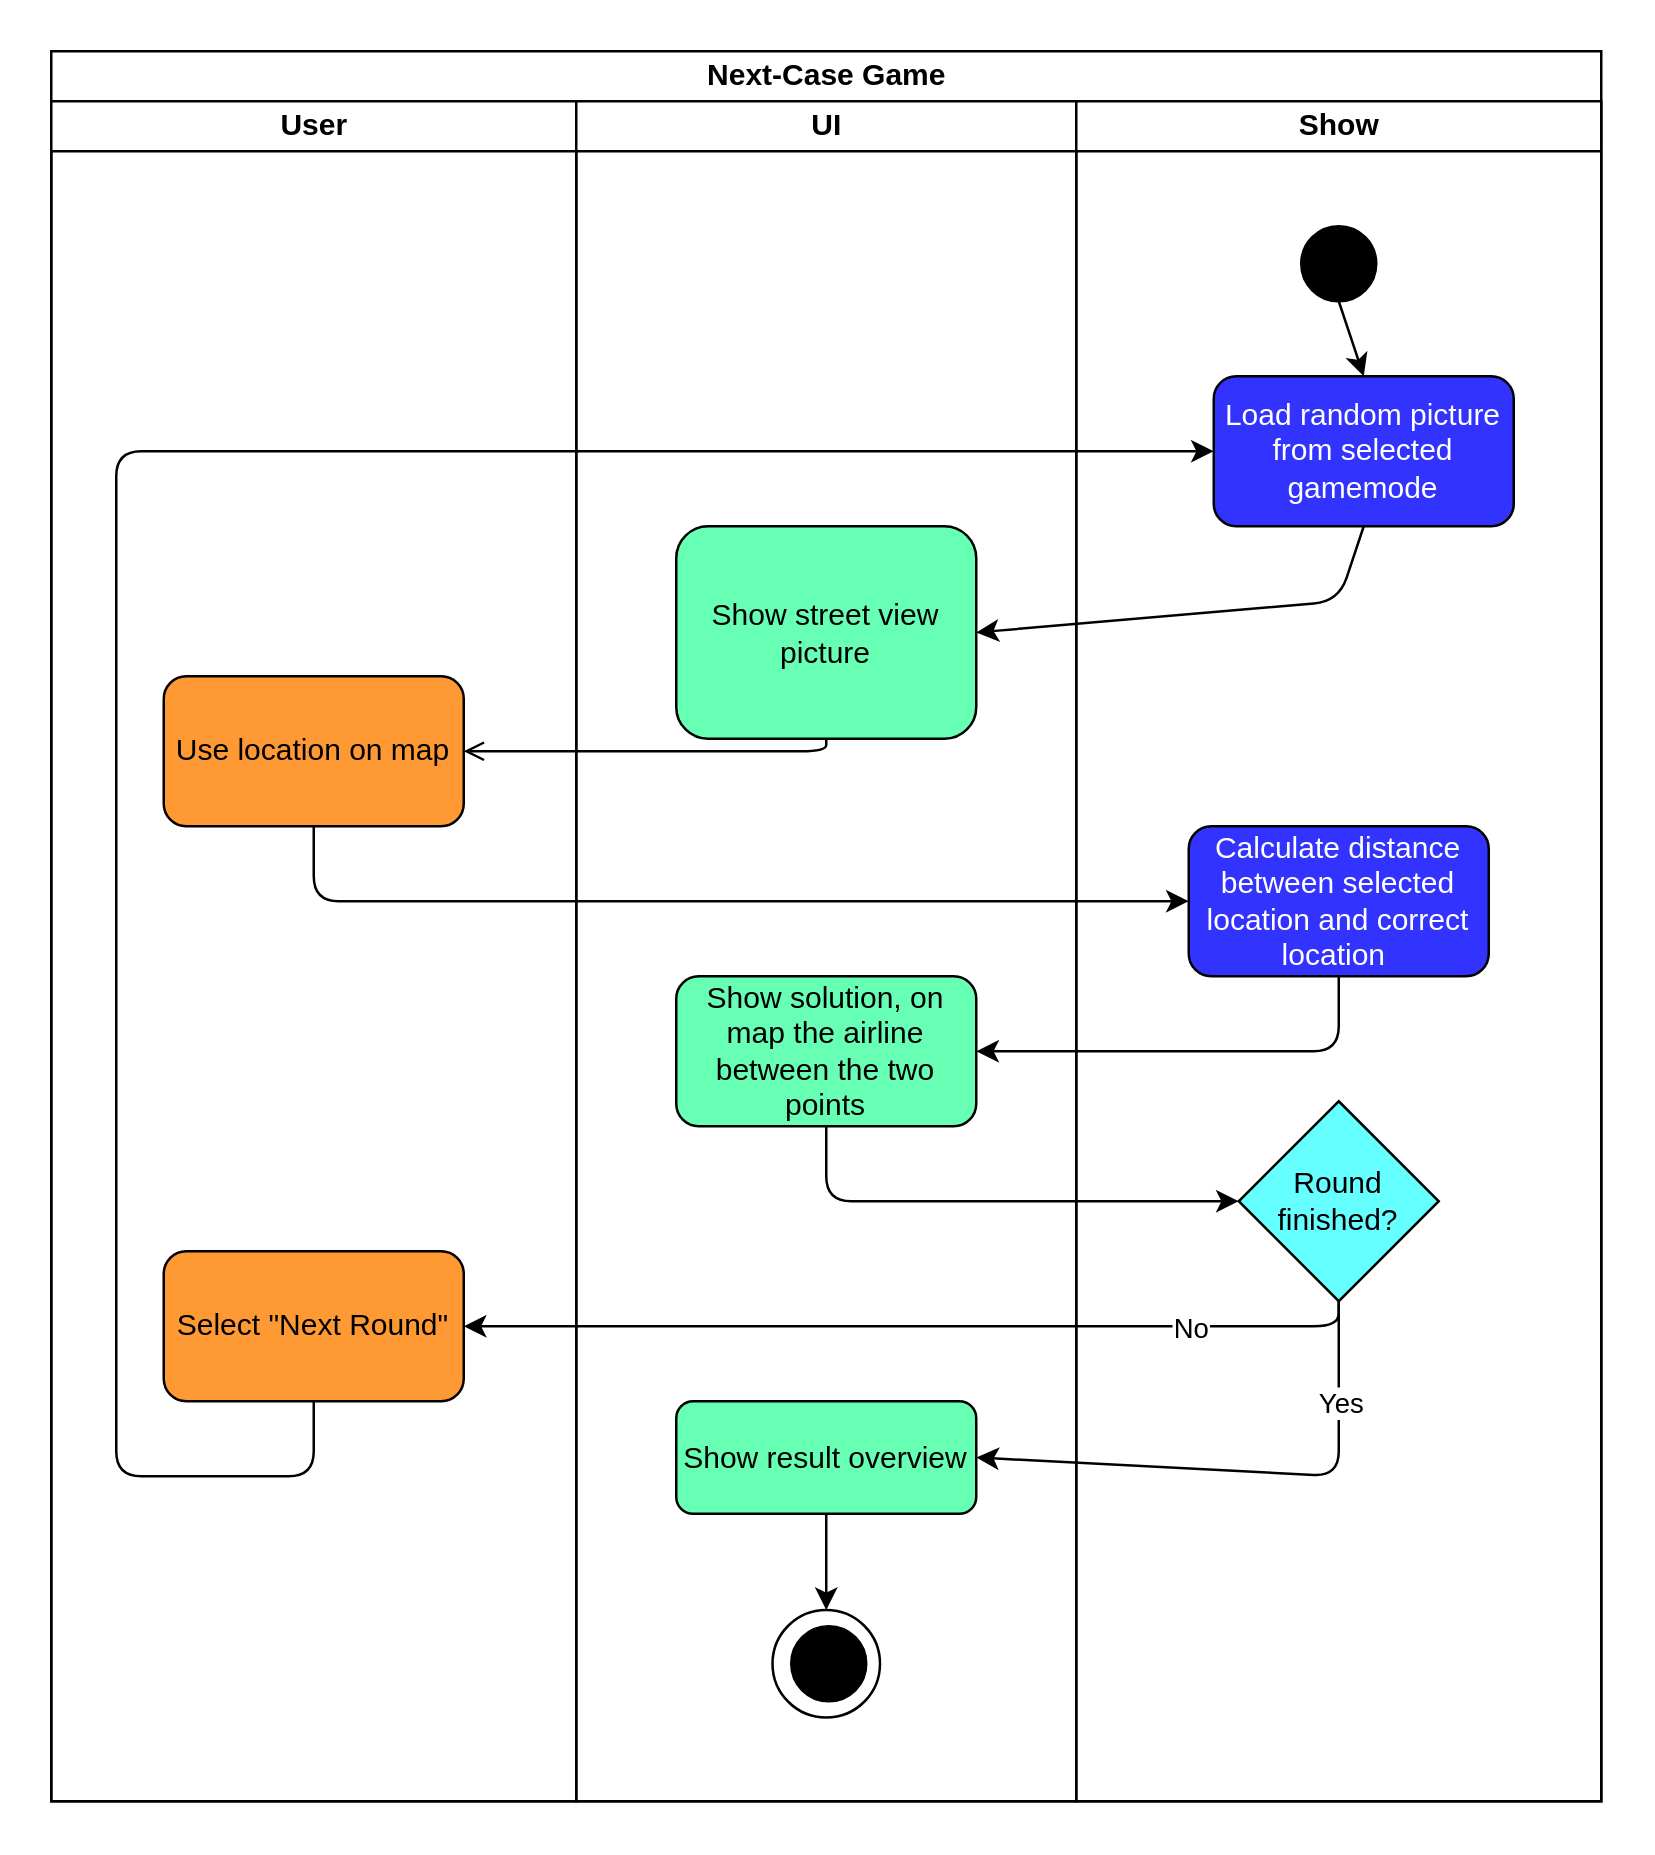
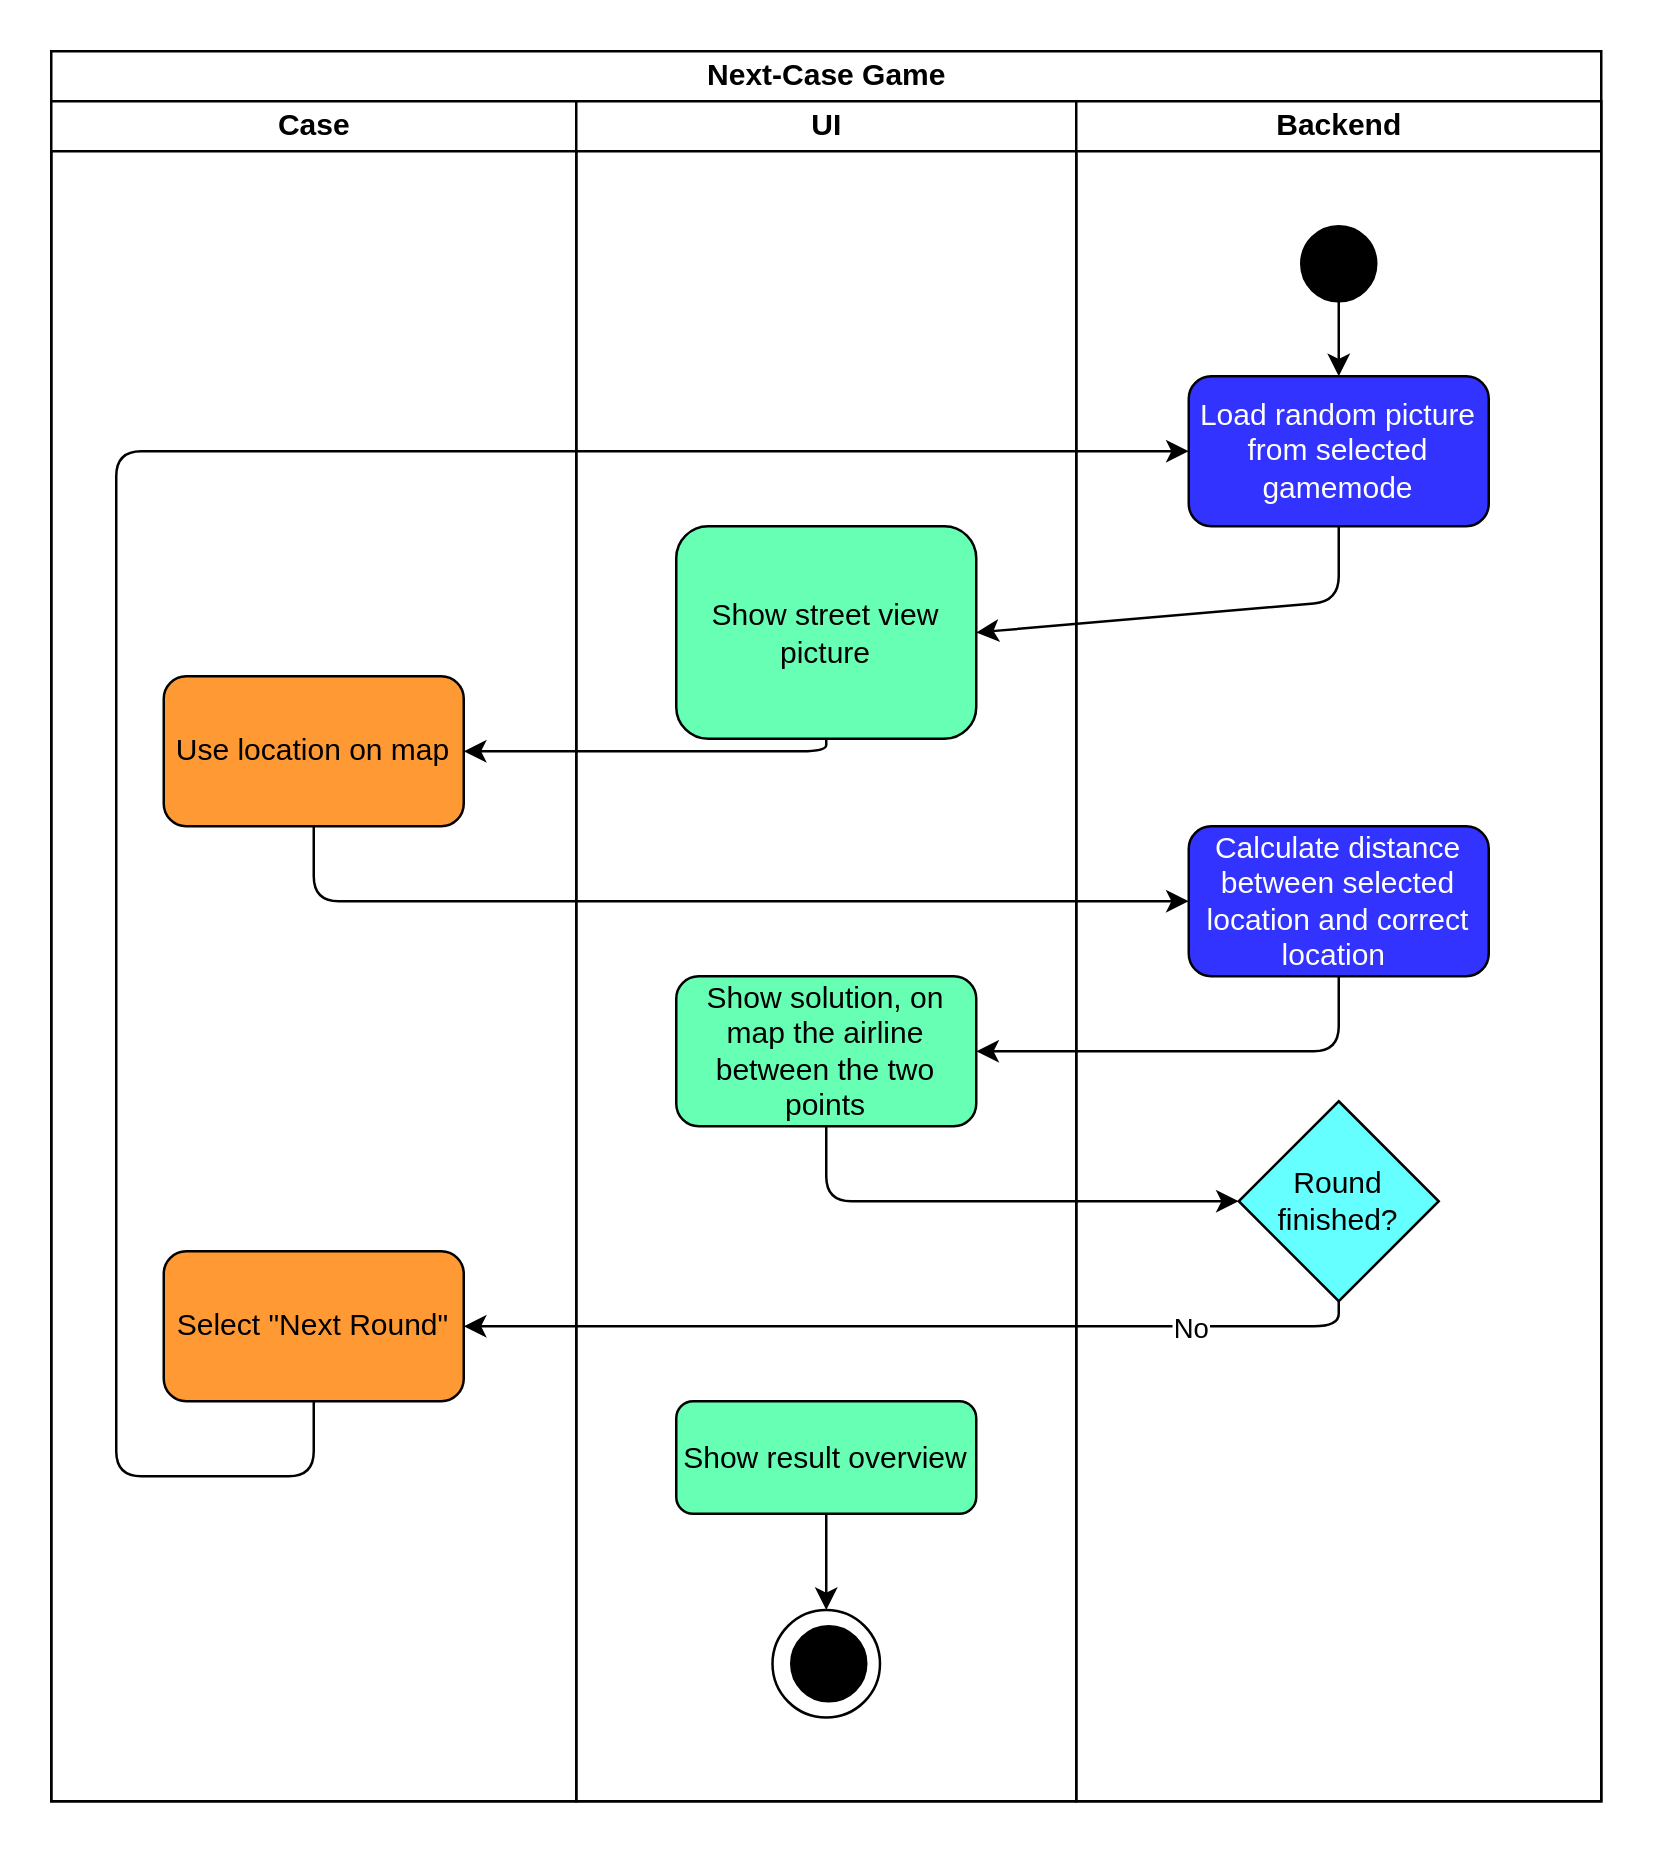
  <mxCell id="0" />
  <mxCell id="1" parent="0" />
  <mxCell id="2" value="Next-Case Game" style="swimlane;html=1;childLayout=stackLayout;resizeParent=1;resizeParentMax=0;startSize=20;" parent="1" vertex="1"><mxGeometry x="20" y="20" width="620" height="700" as="geometry" /></mxCell>
- <mxCell id="3" value="User" style="swimlane;html=1;startSize=20;" parent="2" vertex="1"><mxGeometry y="20" width="210" height="680" as="geometry" /></mxCell>
+ <mxCell id="3" value="Case" style="swimlane;html=1;startSize=20;" parent="2" vertex="1"><mxGeometry y="20" width="210" height="680" as="geometry" /></mxCell>
  <mxCell id="4" value="Use location on map" style="rounded=1;whiteSpace=wrap;html=1;fillColor=#FF9933;" parent="3" vertex="1"><mxGeometry x="45" y="230" width="120" height="60" as="geometry" /></mxCell>
  <mxCell id="5" value="Select &quot;Next Round&quot;" style="rounded=1;whiteSpace=wrap;html=1;fillColor=#FF9933;" vertex="1" parent="3"><mxGeometry x="45" y="460" width="120" height="60" as="geometry" /></mxCell>
  <mxCell id="6" value="UI" style="swimlane;html=1;startSize=20;" parent="2" vertex="1"><mxGeometry x="210" y="20" width="200" height="680" as="geometry" /></mxCell>
  <mxCell id="7" value="Show solution, on map the airline between the two points" style="rounded=1;whiteSpace=wrap;html=1;fillColor=#66FFB3;" parent="6" vertex="1"><mxGeometry x="40" y="350" width="120" height="60" as="geometry" /></mxCell>
  <mxCell id="8" value="Show street view picture" style="rounded=1;whiteSpace=wrap;html=1;fillColor=#66FFB3;" parent="6" vertex="1"><mxGeometry x="40" y="170" width="120" height="85" as="geometry" /></mxCell>
  <mxCell id="9" value="Show result overview" style="rounded=1;whiteSpace=wrap;html=1;fillColor=#66FFB3;" vertex="1" parent="6"><mxGeometry x="40" y="520" width="120" height="45" as="geometry" /></mxCell>
  <mxCell id="10" value="" style="ellipse;whiteSpace=wrap;html=1;aspect=fixed;labelBackgroundColor=#000000;fillColor=#000000;" vertex="1" parent="6"><mxGeometry x="86" y="610" width="30" height="30" as="geometry" /></mxCell>
  <mxCell id="11" value="" style="ellipse;whiteSpace=wrap;html=1;aspect=fixed;labelBackgroundColor=#000000;fillColor=none;" vertex="1" parent="6"><mxGeometry x="78.5" y="603.5" width="43" height="43" as="geometry" /></mxCell>
  <mxCell id="12" value="" style="endArrow=classic;html=1;entryX=0.5;entryY=0;entryDx=0;entryDy=0;exitX=0.5;exitY=1;exitDx=0;exitDy=0;" edge="1" parent="6" source="9" target="11"><mxGeometry width="50" height="50" relative="1" as="geometry"><mxPoint x="106" y="360" as="sourcePoint" /><mxPoint x="156" y="310" as="targetPoint" /></mxGeometry></mxCell>
  <mxCell id="13" value="" style="endArrow=classic;html=1;entryX=1;entryY=0.5;entryDx=0;entryDy=0;exitX=0.5;exitY=1;exitDx=0;exitDy=0;" edge="1" parent="2" source="24" target="8"><mxGeometry width="50" height="50" relative="1" as="geometry"><mxPoint x="256" y="380" as="sourcePoint" /><mxPoint x="306" y="330" as="targetPoint" /><Array as="points"><mxPoint x="515" y="220" /></Array></mxGeometry></mxCell>
- <mxCell id="14" value="" style="endArrow=open;html=1;entryX=1;entryY=0.5;entryDx=0;entryDy=0;exitX=0.5;exitY=1;exitDx=0;exitDy=0;" edge="1" parent="2" source="8" target="4"><mxGeometry width="50" height="50" relative="1" as="geometry"><mxPoint x="316" y="380" as="sourcePoint" /><mxPoint x="366" y="330" as="targetPoint" /><Array as="points"><mxPoint x="310" y="280" /></Array></mxGeometry></mxCell>
+ <mxCell id="14" value="" style="endArrow=classic;html=1;entryX=1;entryY=0.5;entryDx=0;entryDy=0;exitX=0.5;exitY=1;exitDx=0;exitDy=0;" edge="1" parent="2" source="8" target="4"><mxGeometry width="50" height="50" relative="1" as="geometry"><mxPoint x="316" y="380" as="sourcePoint" /><mxPoint x="366" y="330" as="targetPoint" /><Array as="points"><mxPoint x="310" y="280" /></Array></mxGeometry></mxCell>
  <mxCell id="15" value="" style="endArrow=classic;html=1;exitX=0.5;exitY=1;exitDx=0;exitDy=0;entryX=1;entryY=0.5;entryDx=0;entryDy=0;" edge="1" parent="2" source="25" target="7"><mxGeometry width="50" height="50" relative="1" as="geometry"><mxPoint x="316" y="340" as="sourcePoint" /><mxPoint x="366" y="290" as="targetPoint" /><Array as="points"><mxPoint x="515" y="400" /></Array></mxGeometry></mxCell>
  <mxCell id="16" value="" style="endArrow=classic;html=1;exitX=0.5;exitY=1;exitDx=0;exitDy=0;entryX=0;entryY=0.5;entryDx=0;entryDy=0;" edge="1" parent="2" source="4" target="25"><mxGeometry width="50" height="50" relative="1" as="geometry"><mxPoint x="316" y="340" as="sourcePoint" /><mxPoint x="366" y="290" as="targetPoint" /><Array as="points"><mxPoint x="105" y="340" /></Array></mxGeometry></mxCell>
  <mxCell id="17" value="" style="endArrow=classic;html=1;exitX=0.5;exitY=1;exitDx=0;exitDy=0;entryX=0;entryY=0.5;entryDx=0;entryDy=0;" edge="1" parent="2" source="7" target="26"><mxGeometry width="50" height="50" relative="1" as="geometry"><mxPoint x="316" y="330" as="sourcePoint" /><mxPoint x="366" y="280" as="targetPoint" /><Array as="points"><mxPoint x="310" y="460" /></Array></mxGeometry></mxCell>
  <mxCell id="18" value="" style="endArrow=classic;html=1;exitX=0.5;exitY=1;exitDx=0;exitDy=0;entryX=1;entryY=0.5;entryDx=0;entryDy=0;" edge="1" parent="2" source="26" target="5"><mxGeometry width="50" height="50" relative="1" as="geometry"><mxPoint x="316" y="340" as="sourcePoint" /><mxPoint x="366" y="290" as="targetPoint" /><Array as="points"><mxPoint x="515" y="510" /></Array></mxGeometry></mxCell>
  <mxCell id="19" value="No" style="edgeLabel;html=1;align=center;verticalAlign=middle;resizable=0;points=[];" vertex="1" connectable="0" parent="18"><mxGeometry x="0.183" relative="1" as="geometry"><mxPoint x="143" as="offset" /></mxGeometry></mxCell>
- <mxCell id="20" value="" style="endArrow=classic;html=1;entryX=1;entryY=0.5;entryDx=0;entryDy=0;exitX=0.5;exitY=1;exitDx=0;exitDy=0;" edge="1" parent="2" source="26" target="9"><mxGeometry width="50" height="50" relative="1" as="geometry"><mxPoint x="316" y="340" as="sourcePoint" /><mxPoint x="366" y="290" as="targetPoint" /><Array as="points"><mxPoint x="515" y="570" /></Array></mxGeometry></mxCell>
- <mxCell id="21" value="Yes" style="edgeLabel;html=1;align=center;verticalAlign=middle;resizable=0;points=[];rotation=0;" vertex="1" connectable="0" parent="20"><mxGeometry x="-0.553" y="4" relative="1" as="geometry"><mxPoint x="-4" y="-8" as="offset" /></mxGeometry></mxCell>
  <mxCell id="22" value="" style="endArrow=classic;html=1;exitX=0.5;exitY=1;exitDx=0;exitDy=0;entryX=0;entryY=0.5;entryDx=0;entryDy=0;" edge="1" parent="2" source="5" target="24"><mxGeometry width="50" height="50" relative="1" as="geometry"><mxPoint x="316" y="340" as="sourcePoint" /><mxPoint x="366" y="290" as="targetPoint" /><Array as="points"><mxPoint x="105" y="570" /><mxPoint x="26" y="570" /><mxPoint x="26" y="160" /></Array></mxGeometry></mxCell>
- <mxCell id="23" value="Show" style="swimlane;html=1;startSize=20;" parent="2" vertex="1"><mxGeometry x="410" y="20" width="210" height="680" as="geometry" /></mxCell>
- <mxCell id="24" value="Load random picture from selected gamemode" style="rounded=1;whiteSpace=wrap;html=1;fillColor=#3333FF;fontColor=#FFFFFF;" parent="23" vertex="1"><mxGeometry x="55" y="110" width="120" height="60" as="geometry" /></mxCell>
+ <mxCell id="23" value="Backend" style="swimlane;html=1;startSize=20;" parent="2" vertex="1"><mxGeometry x="410" y="20" width="210" height="680" as="geometry" /></mxCell>
+ <mxCell id="24" value="Load random picture from selected gamemode" style="rounded=1;whiteSpace=wrap;html=1;fillColor=#3333FF;fontColor=#FFFFFF;" parent="23" vertex="1"><mxGeometry x="45" y="110" width="120" height="60" as="geometry" /></mxCell>
  <mxCell id="25" value="Calculate distance between selected location and correct location&amp;nbsp;" style="rounded=1;whiteSpace=wrap;html=1;fillColor=#3333FF;fontColor=#FFFFFF;" parent="23" vertex="1"><mxGeometry x="45" y="290" width="120" height="60" as="geometry" /></mxCell>
  <mxCell id="26" value="Round finished?" style="rhombus;whiteSpace=wrap;html=1;fillColor=#66FFFF;" vertex="1" parent="23"><mxGeometry x="65" y="400" width="80" height="80" as="geometry" /></mxCell>
  <mxCell id="27" value="" style="ellipse;whiteSpace=wrap;html=1;aspect=fixed;fillColor=#000000;" vertex="1" parent="23"><mxGeometry x="90" y="50" width="30" height="30" as="geometry" /></mxCell>
  <mxCell id="28" value="" style="endArrow=classic;html=1;entryX=0.5;entryY=0;entryDx=0;entryDy=0;exitX=0.5;exitY=1;exitDx=0;exitDy=0;" edge="1" parent="23" source="27" target="24"><mxGeometry width="50" height="50" relative="1" as="geometry"><mxPoint x="-94" y="360" as="sourcePoint" /><mxPoint x="-44" y="310" as="targetPoint" /></mxGeometry></mxCell>
